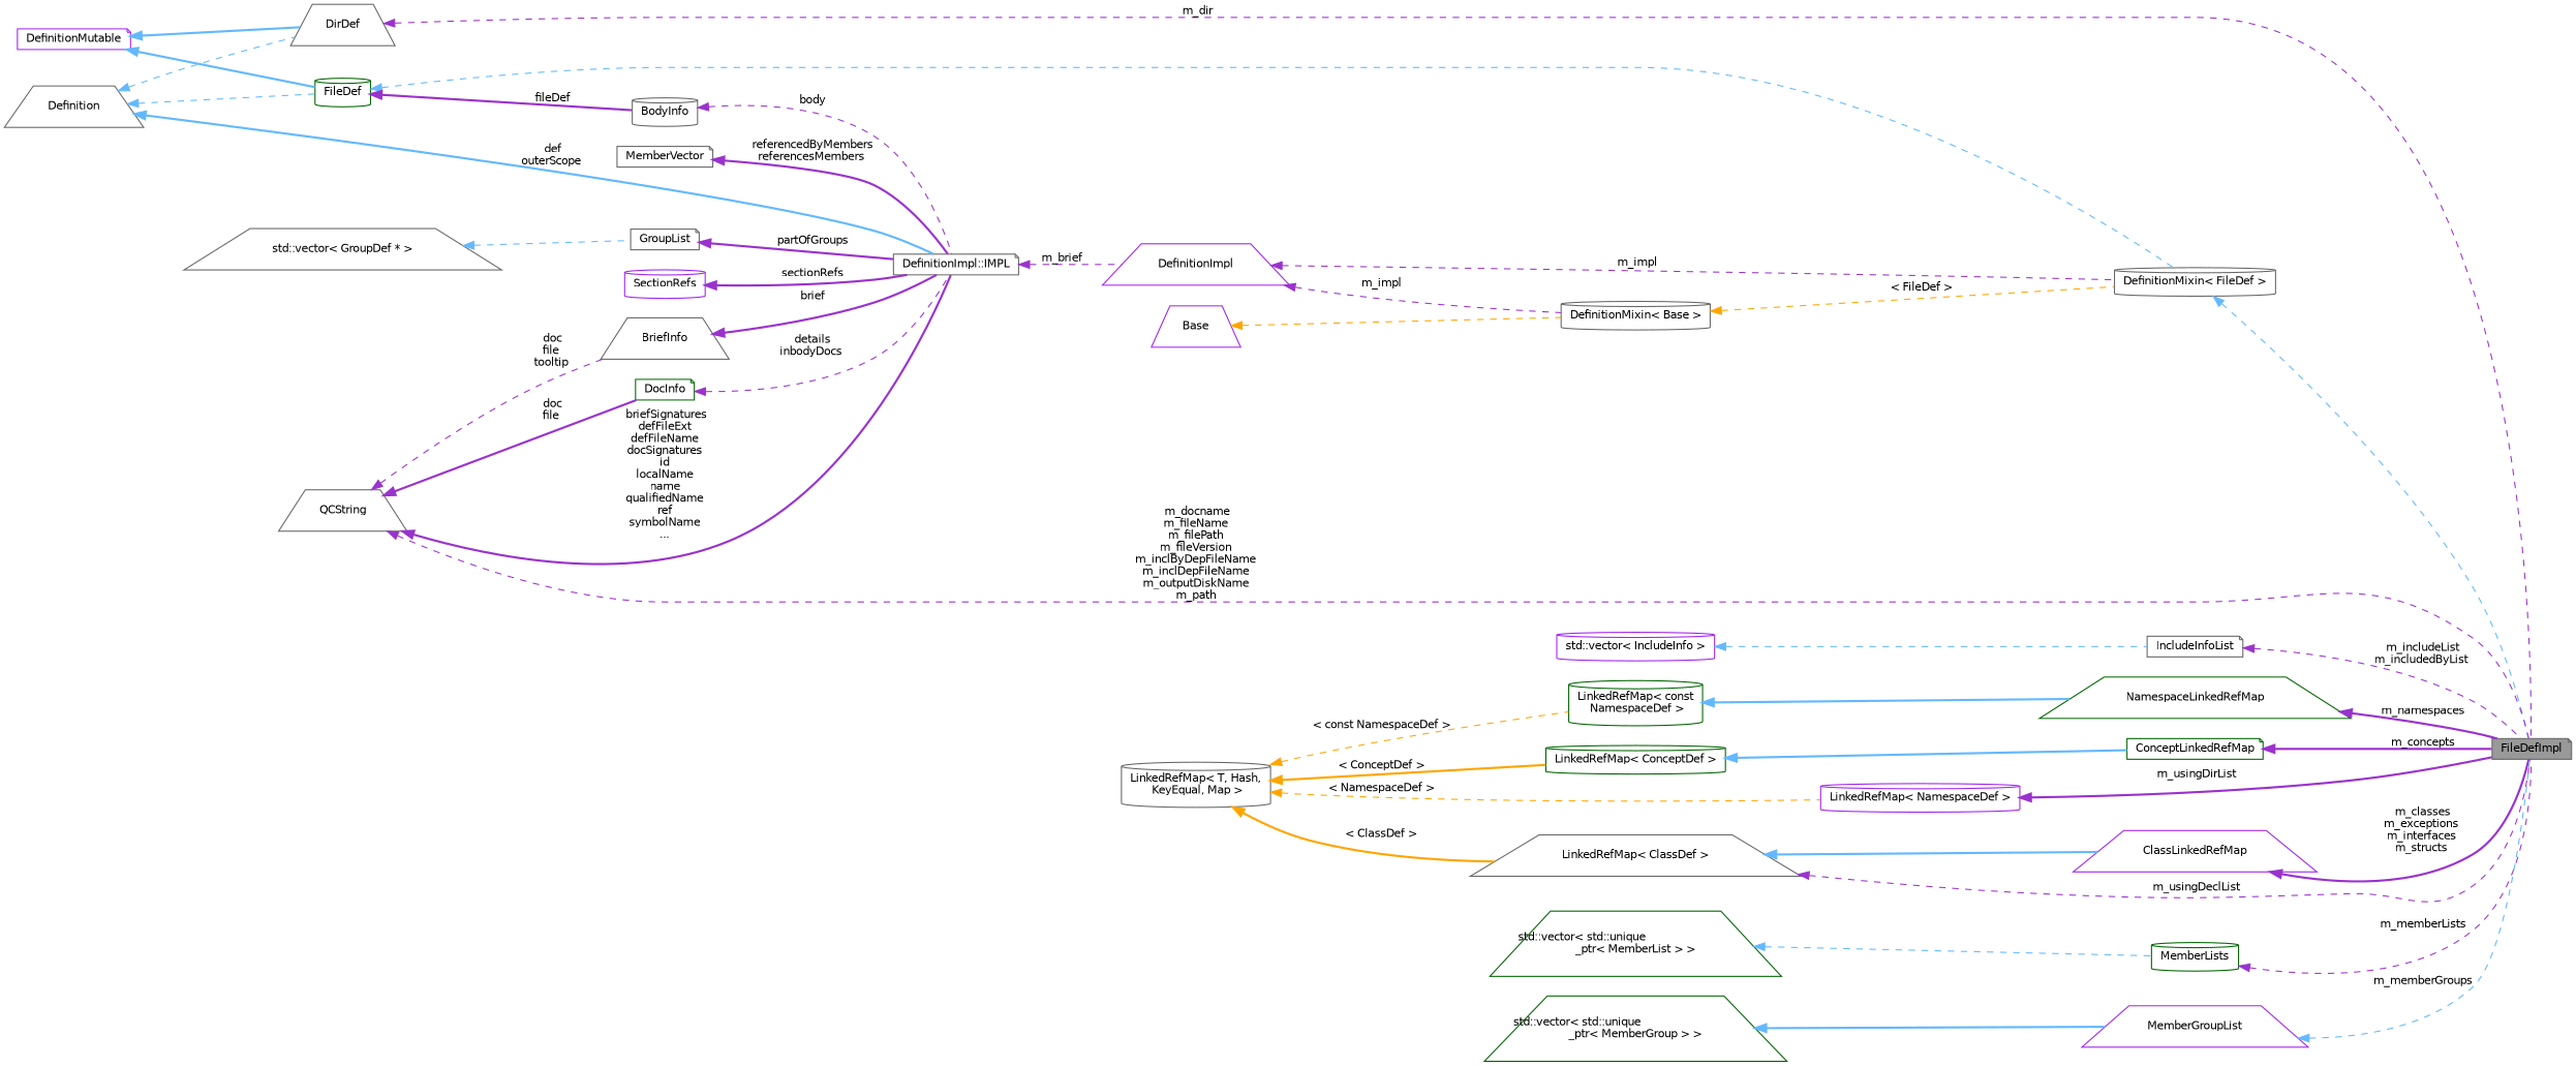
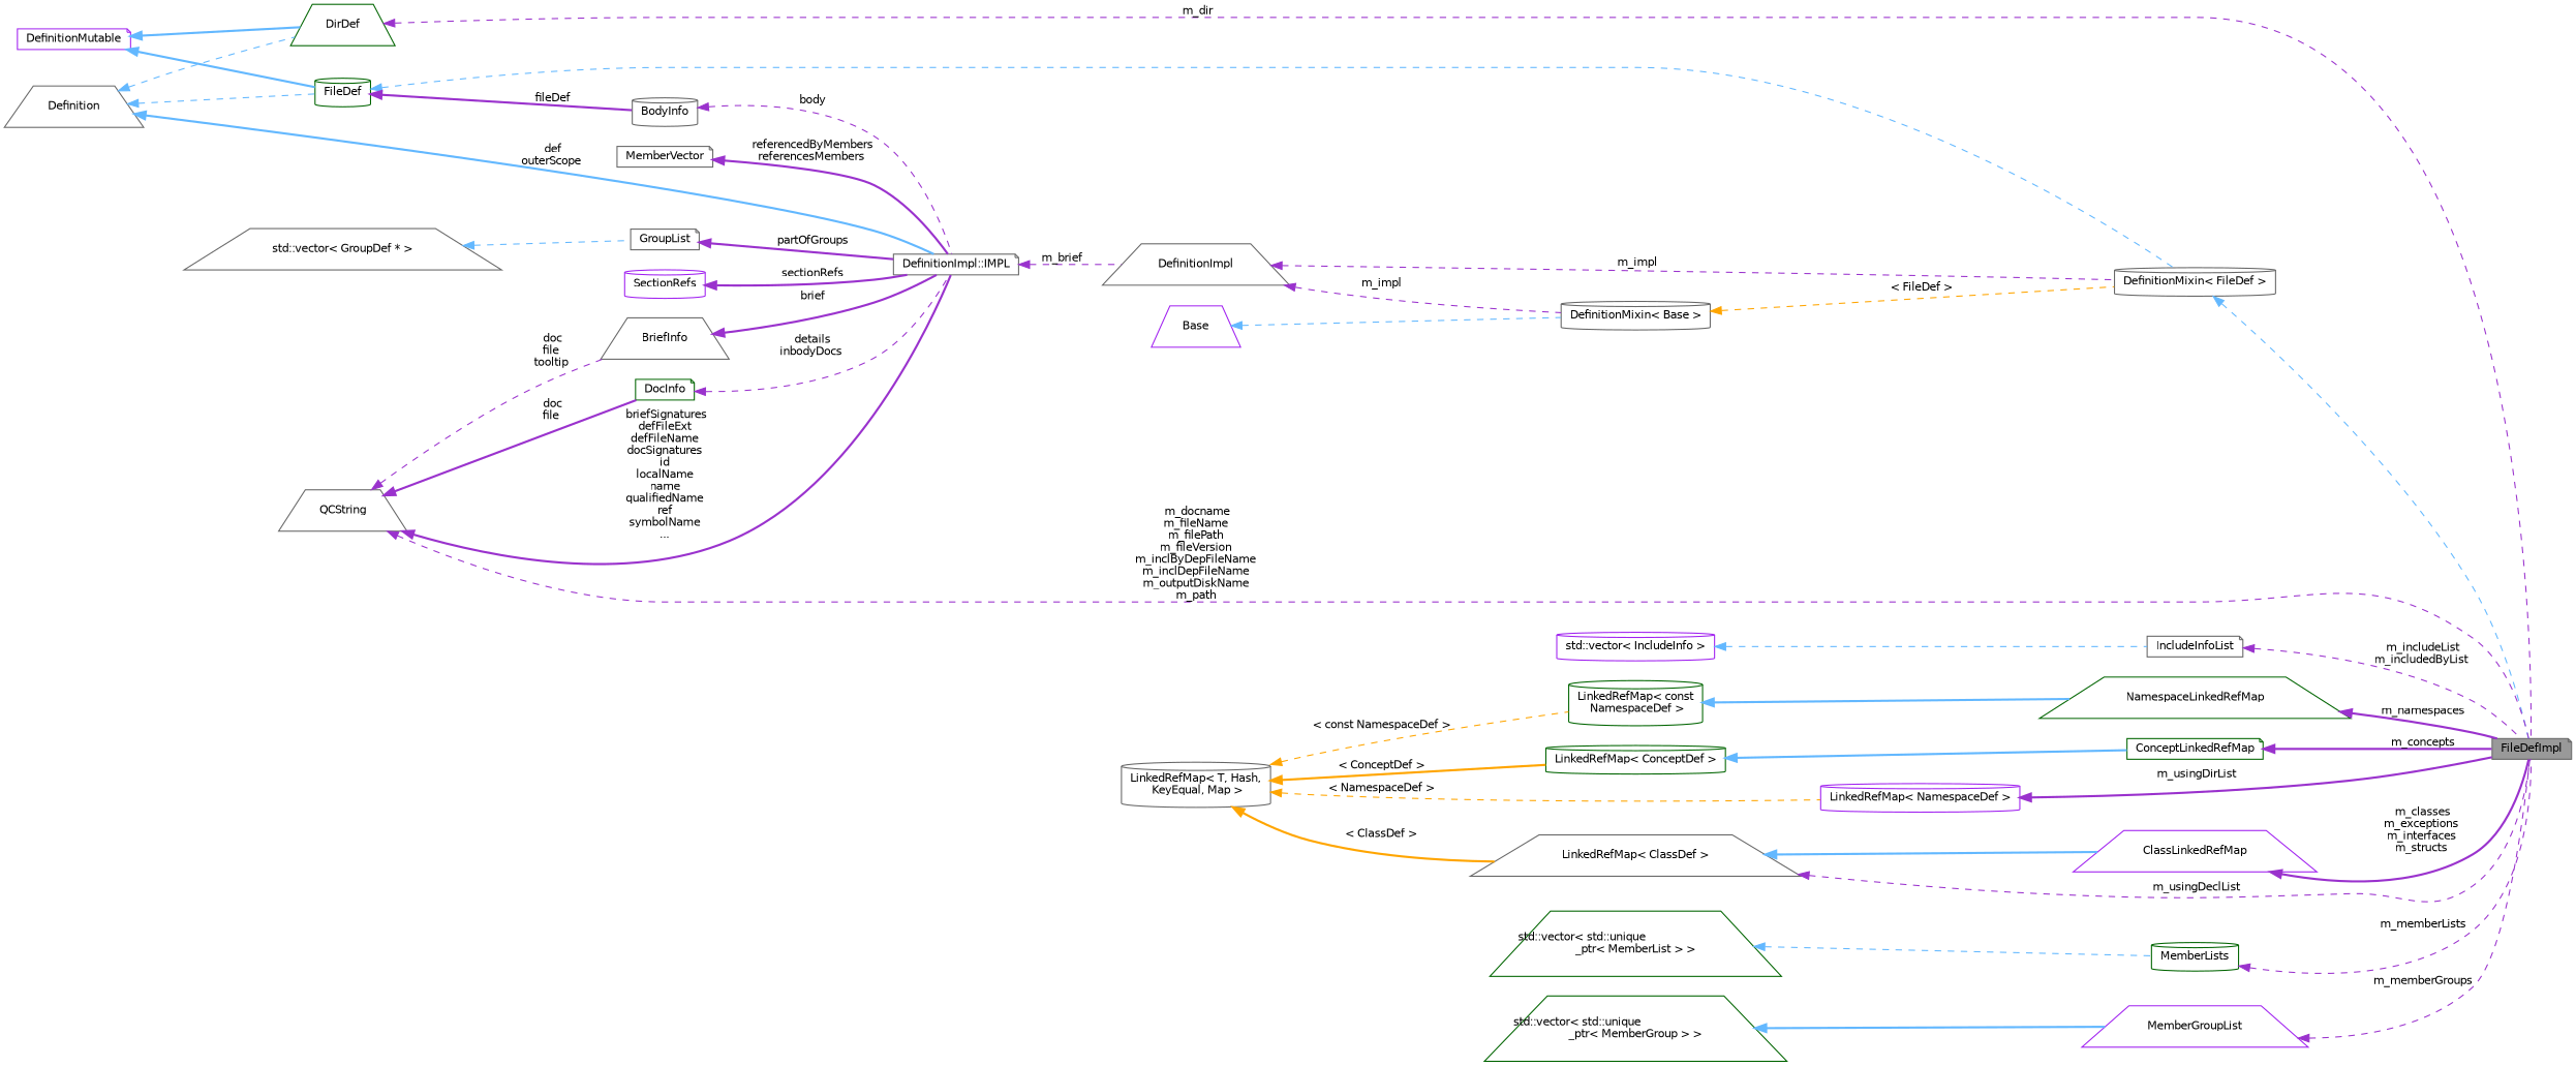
  digraph {
    rankdir=LR
    node [color=gray40 fillcolor=white fontname=Helvetica fontsize=10 shape=trapezium style=filled]
    edge [color=darkorchid3 dir=back fontname=Helvetica fontsize=10 labelfontname=Helvetica labelfontsize=10 style=dashed]
    n1 [fillcolor=grey60 fontcolor=black height=0.2 label=FileDefImpl shape=note width=0.4]
    n2 [height=0.2 label="DefinitionMixin\< FileDef \>" shape=cylinder width=0.4]
    n3 [color=darkgreen height=0.2 label=FileDef shape=cylinder width=0.4]
    n4 [height=0.2 label=BodyInfo shape=cylinder width=0.4]
    n5 [height=0.2 label="DefinitionImpl::IMPL" shape=note width=0.4]
    n6 [color=purple height=0.2 label=DefinitionMutable shape=note width=0.4]
-   n7 [height=0.2 label=DirDef width=0.4]
+   n7 [color=darkgreen height=0.2 label=DirDef width=0.4]
    n8 [height=0.2 label=Definition width=0.4]
-   n9 [color=purple height=0.2 label=DefinitionImpl width=0.4]
+   n9 [height=0.2 label=DefinitionImpl width=0.4]
    n10 [height=0.2 label="DefinitionMixin\< Base \>" shape=cylinder width=0.4]
    n11 [color=purple height=0.2 label=SectionRefs shape=cylinder width=0.4]
    n12 [height=0.2 label=GroupList shape=note width=0.4]
    n13 [height=0.2 label="std::vector\< GroupDef * \>" width=0.4]
    n14 [color=darkgreen height=0.2 label=DocInfo shape=note width=0.4]
    n15 [height=0.2 label=QCString width=0.4]
    n16 [height=0.2 label=BriefInfo width=0.4]
    n17 [height=0.2 label=MemberVector shape=note width=0.4]
    n18 [color=purple height=0.2 label=Base width=0.4]
    n19 [height=0.2 label=IncludeInfoList shape=note width=0.4]
    n20 [color=purple height=0.2 label="std::vector\< IncludeInfo \>" shape=cylinder width=0.4]
    n21 [color=purple height=0.2 label="LinkedRefMap\< NamespaceDef \>" shape=cylinder width=0.4]
    n22 [height=0.2 label="LinkedRefMap\< T, Hash,\l KeyEqual, Map \>" shape=cylinder width=0.4]
    n23 [height=0.2 label="LinkedRefMap\< ClassDef \>" width=0.4]
    n24 [color=darkgreen height=0.2 label="LinkedRefMap\< const\l NamespaceDef \>" shape=cylinder width=0.4]
    n25 [color=darkgreen height=0.2 label="LinkedRefMap\< ConceptDef \>" shape=cylinder width=0.4]
    n26 [color=purple height=0.2 label=ClassLinkedRefMap width=0.4]
    n27 [color=darkgreen height=0.2 label=NamespaceLinkedRefMap width=0.4]
    n28 [color=darkgreen height=0.2 label=ConceptLinkedRefMap shape=note width=0.4]
    n29 [color=darkgreen height=0.2 label=MemberLists shape=cylinder width=0.4]
    n30 [color=darkgreen height=0.2 label="std::vector\< std::unique\l_ptr\< MemberList \> \>" width=0.4]
    n31 [color=purple height=0.2 label=MemberGroupList width=0.4]
    n32 [color=darkgreen height=0.2 label="std::vector\< std::unique\l_ptr\< MemberGroup \> \>" width=0.4]
    n2 -> n1 [color=steelblue1]
    n3 -> n2 [color=steelblue1]
    n3 -> n4 [label=" fileDef" style=bold]
    n4 -> n5 [label=" body"]
    n5 -> n9 [label=" m_brief"]
    n6 -> n3 [color=steelblue1 style=bold]
    n6 -> n7 [color=steelblue1 style=bold]
    n7 -> n1 [label=" m_dir"]
    n8 -> n3 [color=steelblue1]
    n8 -> n5 [color=steelblue1 label=" def\nouterScope" style=bold]
    n8 -> n7 [color=steelblue1]
    n9 -> n2 [label=" m_impl"]
    n9 -> n10 [label=" m_impl"]
    n10 -> n2 [color=orange label=" \< FileDef \>"]
    n11 -> n5 [label=" sectionRefs" style=bold]
    n12 -> n5 [label=" partOfGroups" style=bold]
    n13 -> n12 [color=steelblue1]
    n14 -> n5 [label=" details\ninbodyDocs"]
    n15 -> n1 [label=" m_docname\nm_fileName\nm_filePath\nm_fileVersion\nm_inclByDepFileName\nm_inclDepFileName\nm_outputDiskName\nm_path"]
    n15 -> n5 [label=" briefSignatures\ndefFileExt\ndefFileName\ndocSignatures\nid\nlocalName\nname\nqualifiedName\nref\nsymbolName\n..." style=bold]
    n15 -> n14 [label=" doc\nfile" style=bold]
    n15 -> n16 [label=" doc\nfile\ntooltip"]
    n16 -> n5 [label=" brief" style=bold]
    n17 -> n5 [label=" referencedByMembers\nreferencesMembers" style=bold]
-   n18 -> n10 [color=orange]
+   n18 -> n10 [color=steelblue1]
    n19 -> n1 [label=" m_includeList\nm_includedByList"]
    n20 -> n19 [color=steelblue1]
    n21 -> n1 [label=" m_usingDirList" style=bold]
    n22 -> n21 [color=orange label=" \< NamespaceDef \>"]
    n22 -> n23 [color=orange label=" \< ClassDef \>" style=bold]
    n22 -> n24 [color=orange label=" \< const NamespaceDef \>"]
    n22 -> n25 [color=orange label=" \< ConceptDef \>" style=bold]
    n23 -> n1 [label=" m_usingDeclList"]
    n23 -> n26 [color=steelblue1 style=bold]
    n24 -> n27 [color=steelblue1 style=bold]
    n25 -> n28 [color=steelblue1 style=bold]
    n26 -> n1 [label=" m_classes\nm_exceptions\nm_interfaces\nm_structs" style=bold]
    n27 -> n1 [label=" m_namespaces" style=bold]
    n28 -> n1 [label=" m_concepts" style=bold]
    n29 -> n1 [label=" m_memberLists"]
    n30 -> n29 [color=steelblue1]
-   n31 -> n1 [color=steelblue1 label=" m_memberGroups"]
+   n31 -> n1 [label=" m_memberGroups"]
    n32 -> n31 [color=steelblue1 style=bold]
  }
